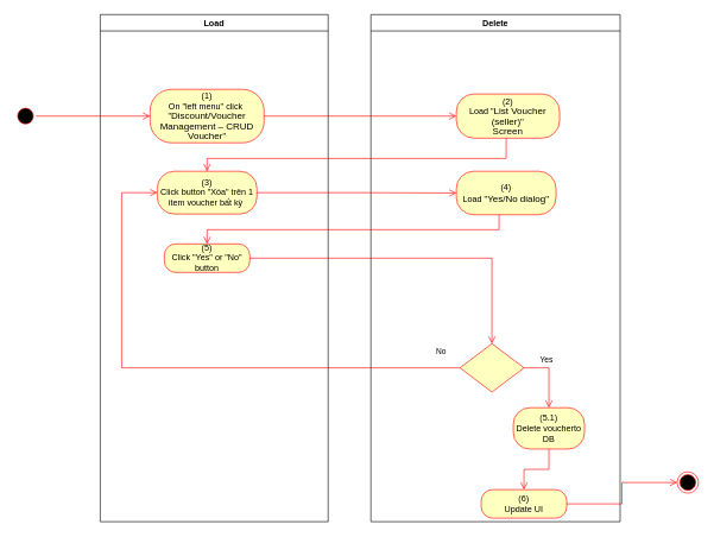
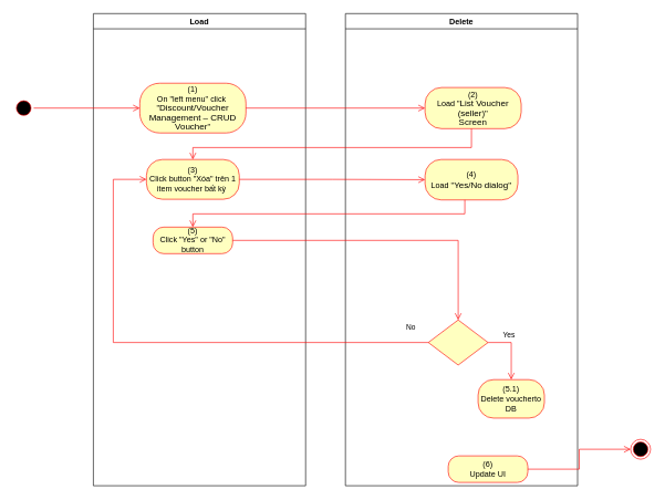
  <mxCell id="0" />
  <mxCell id="1" parent="0" />
  <mxCell id="2" value="Load" style="swimlane;whiteSpace=wrap" vertex="1" parent="1"><mxGeometry x="140" y="20" width="320" height="712" as="geometry"><mxRectangle x="120" y="128" width="60" height="23" as="alternateBounds" /></mxGeometry></mxCell>
  <mxCell id="3" value="(1)&lt;br style=&quot;padding: 0px ; margin: 0px&quot;&gt;On &quot;left menu&quot; click&amp;nbsp;&lt;br style=&quot;padding: 0px ; margin: 0px&quot;&gt;&quot;&lt;span lang=&quot;EN-GB&quot; style=&quot;font-size: 10pt ; line-height: 14.267px ; font-family: &amp;#34;arial&amp;#34; , sans-serif&quot;&gt;Discount/Voucher&lt;br&gt;Management – CRUD Voucher&lt;/span&gt;&quot;" style="rounded=1;whiteSpace=wrap;html=1;arcSize=40;fontColor=#000000;fillColor=#ffffc0;strokeColor=#ff0000;" vertex="1" parent="2"><mxGeometry x="70" y="105" width="160" height="75" as="geometry" /></mxCell>
  <mxCell id="4" value="(3)&lt;br&gt;Click button &quot;Xóa&quot; trên 1 item voucher bất kỳ&amp;nbsp;" style="rounded=1;whiteSpace=wrap;html=1;arcSize=40;fontColor=#000000;fillColor=#ffffc0;strokeColor=#ff0000;" vertex="1" parent="2"><mxGeometry x="80" y="220" width="140" height="60" as="geometry" /></mxCell>
  <mxCell id="5" value="(5)&lt;br&gt;Click &quot;Yes&quot; or &quot;No&quot; button" style="rounded=1;whiteSpace=wrap;html=1;arcSize=40;fontColor=#000000;fillColor=#ffffc0;strokeColor=#ff0000;" vertex="1" parent="2"><mxGeometry x="90" y="322" width="120" height="40" as="geometry" /></mxCell>
  <mxCell id="6" value="Delete" style="swimlane;whiteSpace=wrap;startSize=23;" vertex="1" parent="1"><mxGeometry x="520" y="20" width="350" height="712" as="geometry" /></mxCell>
  <mxCell id="7" value="(2)&lt;br&gt;Load &quot;&lt;span lang=&quot;EN-GB&quot; style=&quot;font-size: 10pt ; line-height: 14.267px ; font-family: &amp;#34;arial&amp;#34; , sans-serif&quot;&gt;&lt;span lang=&quot;EN-GB&quot; style=&quot;font-size: 10pt ; line-height: 14.267px&quot;&gt;List Voucher (seller)&lt;/span&gt;&quot;&lt;br&gt;Screen&lt;/span&gt;" style="rounded=1;whiteSpace=wrap;html=1;arcSize=40;fontColor=#000000;fillColor=#ffffc0;strokeColor=#ff0000;" vertex="1" parent="6"><mxGeometry x="120" y="111.5" width="145" height="62" as="geometry" /></mxCell>
  <mxCell id="8" value="" style="rhombus;whiteSpace=wrap;html=1;fillColor=#ffffc0;strokeColor=#ff0000;" vertex="1" parent="6"><mxGeometry x="125" y="462" width="90" height="68" as="geometry" /></mxCell>
  <mxCell id="9" value="Yes" style="edgeStyle=orthogonalEdgeStyle;html=1;align=left;verticalAlign=top;endArrow=open;endSize=8;strokeColor=#ff0000;rounded=0;exitX=1;exitY=0.5;exitDx=0;exitDy=0;" edge="1" parent="6" source="8" target="10"><mxGeometry x="-0.549" y="24" relative="1" as="geometry"><mxPoint x="170" y="552" as="targetPoint" /><mxPoint as="offset" /></mxGeometry></mxCell>
  <mxCell id="10" value="(5.1)&lt;br&gt;Delete voucherto DB" style="rounded=1;whiteSpace=wrap;html=1;arcSize=40;fontColor=#000000;fillColor=#ffffc0;strokeColor=#ff0000;" vertex="1" parent="6"><mxGeometry x="200" y="552" width="100" height="58" as="geometry" /></mxCell>
  <mxCell id="11" value="(6)&lt;br&gt;Update UI" style="rounded=1;whiteSpace=wrap;html=1;arcSize=40;fontColor=#000000;fillColor=#ffffc0;strokeColor=#ff0000;" vertex="1" parent="6"><mxGeometry x="155" y="667" width="120" height="40" as="geometry" /></mxCell>
- <mxCell id="12" value="" style="edgeStyle=orthogonalEdgeStyle;html=1;verticalAlign=bottom;endArrow=open;endSize=8;strokeColor=#ff0000;rounded=0;exitX=0.5;exitY=1;exitDx=0;exitDy=0;entryX=0.5;entryY=0;entryDx=0;entryDy=0;" edge="1" parent="6" source="10" target="11"><mxGeometry relative="1" as="geometry"><mxPoint x="170" y="642" as="targetPoint" /></mxGeometry></mxCell>
  <mxCell id="13" value="(4)&lt;br&gt;Load &quot;&lt;font face=&quot;arial, sans-serif&quot;&gt;&lt;span style=&quot;font-size: 13.333px&quot;&gt;Yes/No dialog&quot;&lt;/span&gt;&lt;/font&gt;" style="rounded=1;whiteSpace=wrap;html=1;arcSize=40;fontColor=#000000;fillColor=#ffffc0;strokeColor=#ff0000;" vertex="1" parent="6"><mxGeometry x="120" y="220" width="140" height="61" as="geometry" /></mxCell>
  <mxCell id="14" value="" style="ellipse;html=1;shape=startState;fillColor=#000000;strokeColor=#ff0000;" vertex="1" parent="1"><mxGeometry x="20" y="147.5" width="30" height="30" as="geometry" /></mxCell>
  <mxCell id="15" value="" style="edgeStyle=orthogonalEdgeStyle;html=1;verticalAlign=bottom;endArrow=open;endSize=8;strokeColor=#ff0000;rounded=0;entryX=0;entryY=0.5;entryDx=0;entryDy=0;" edge="1" parent="1" source="14" target="3"><mxGeometry relative="1" as="geometry"><mxPoint x="200" y="145" as="targetPoint" /></mxGeometry></mxCell>
  <mxCell id="16" value="" style="edgeStyle=orthogonalEdgeStyle;html=1;verticalAlign=bottom;endArrow=open;endSize=8;strokeColor=#ff0000;rounded=0;entryX=0;entryY=0.5;entryDx=0;entryDy=0;" edge="1" parent="1" source="3" target="7"><mxGeometry relative="1" as="geometry"><mxPoint x="600" y="163" as="targetPoint" /></mxGeometry></mxCell>
  <mxCell id="17" value="" style="edgeStyle=orthogonalEdgeStyle;html=1;verticalAlign=bottom;endArrow=open;endSize=8;strokeColor=#ff0000;rounded=0;entryX=0.5;entryY=0;entryDx=0;entryDy=0;" edge="1" parent="1" source="7" target="4"><mxGeometry relative="1" as="geometry"><mxPoint x="685" y="242" as="targetPoint" /><Array as="points"><mxPoint x="710" y="222" /><mxPoint x="290" y="222" /></Array></mxGeometry></mxCell>
  <mxCell id="18" value="" style="ellipse;html=1;shape=endState;fillColor=#000000;strokeColor=#ff0000;" vertex="1" parent="1"><mxGeometry x="950" y="662" width="30" height="30" as="geometry" /></mxCell>
  <mxCell id="19" value="" style="edgeStyle=orthogonalEdgeStyle;html=1;verticalAlign=bottom;endArrow=open;endSize=8;strokeColor=#ff0000;rounded=0;exitX=1;exitY=0.5;exitDx=0;exitDy=0;entryX=0;entryY=0.5;entryDx=0;entryDy=0;" edge="1" parent="1" source="11" target="18"><mxGeometry relative="1" as="geometry"><mxPoint x="820" y="652" as="targetPoint" /><mxPoint x="820" y="592" as="sourcePoint" /></mxGeometry></mxCell>
  <mxCell id="20" value="" style="edgeStyle=orthogonalEdgeStyle;html=1;verticalAlign=bottom;endArrow=open;endSize=8;strokeColor=#ff0000;rounded=0;entryX=0;entryY=0.5;entryDx=0;entryDy=0;" edge="1" parent="1" source="4" target="13"><mxGeometry relative="1" as="geometry"><mxPoint x="280" y="355" as="targetPoint" /></mxGeometry></mxCell>
  <mxCell id="21" value="" style="edgeStyle=orthogonalEdgeStyle;html=1;verticalAlign=bottom;endArrow=open;endSize=8;strokeColor=#ff0000;rounded=0;entryX=0.5;entryY=0;entryDx=0;entryDy=0;" edge="1" parent="1" source="13" target="5"><mxGeometry relative="1" as="geometry"><mxPoint x="690" y="352" as="targetPoint" /><Array as="points"><mxPoint x="700" y="322" /><mxPoint x="290" y="322" /></Array></mxGeometry></mxCell>
  <mxCell id="22" value="" style="edgeStyle=orthogonalEdgeStyle;html=1;verticalAlign=bottom;endArrow=open;endSize=8;strokeColor=#ff0000;rounded=0;entryX=0.5;entryY=0;entryDx=0;entryDy=0;" edge="1" parent="1" source="5" target="8"><mxGeometry relative="1" as="geometry"><mxPoint x="700" y="442" as="targetPoint" /></mxGeometry></mxCell>
  <mxCell id="23" value="No" style="edgeStyle=orthogonalEdgeStyle;html=1;align=left;verticalAlign=bottom;endArrow=open;endSize=8;strokeColor=#ff0000;rounded=0;entryX=0;entryY=0.5;entryDx=0;entryDy=0;exitX=0;exitY=0.5;exitDx=0;exitDy=0;" edge="1" parent="1" source="8" target="4"><mxGeometry x="-0.909" y="-14" relative="1" as="geometry"><mxPoint x="590" y="572" as="targetPoint" /><Array as="points"><mxPoint x="170" y="516" /><mxPoint x="170" y="270" /></Array><mxPoint as="offset" /></mxGeometry></mxCell>
